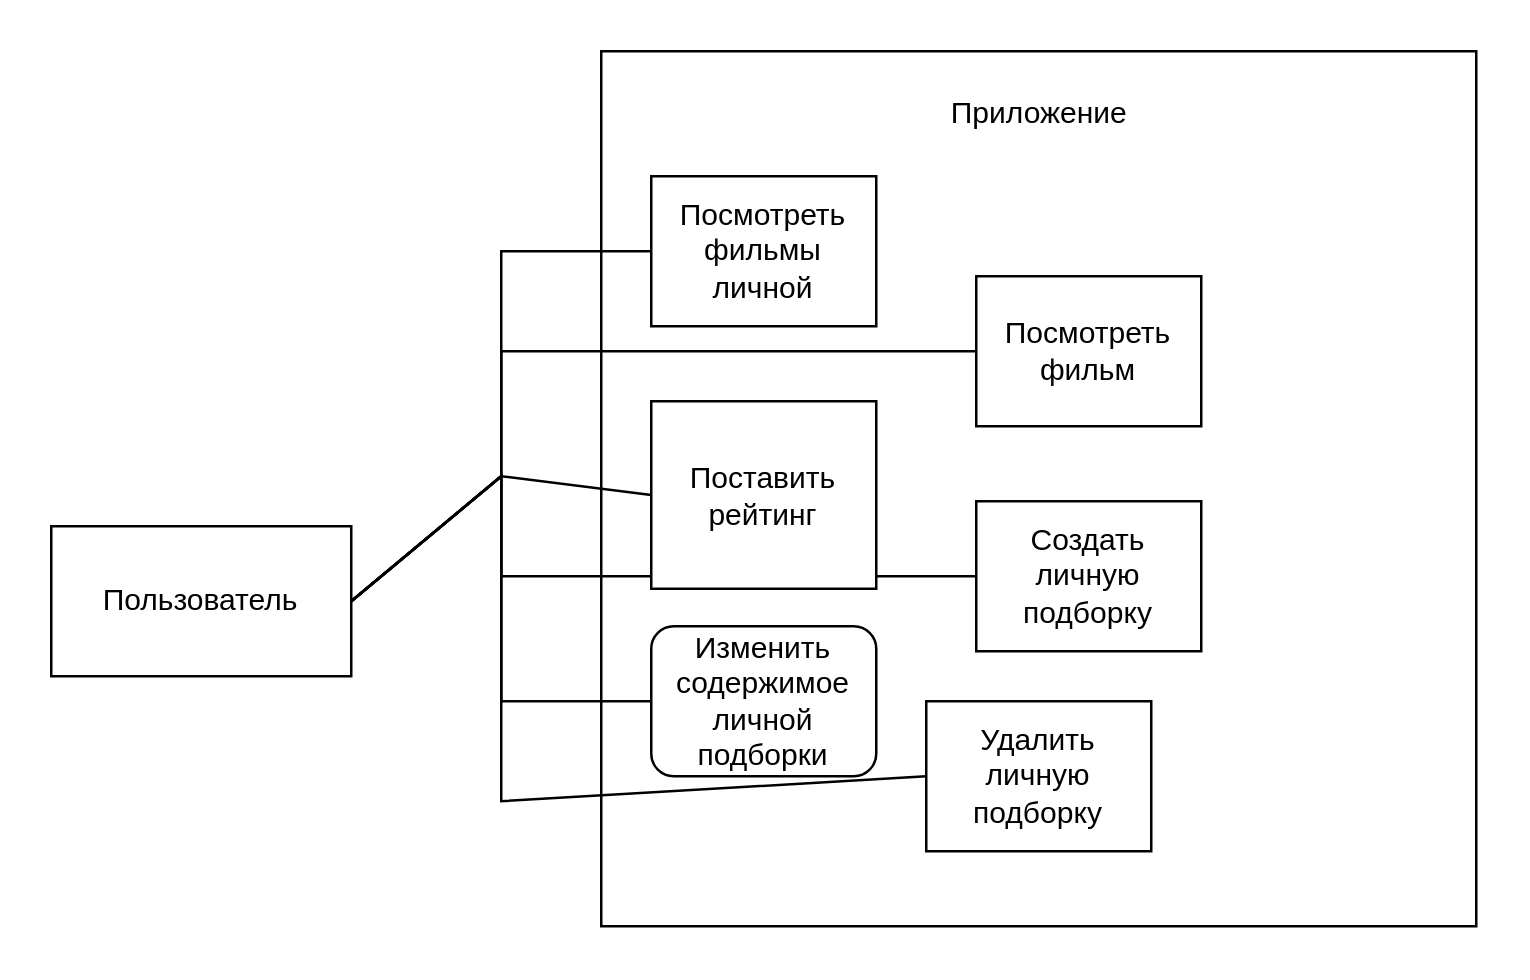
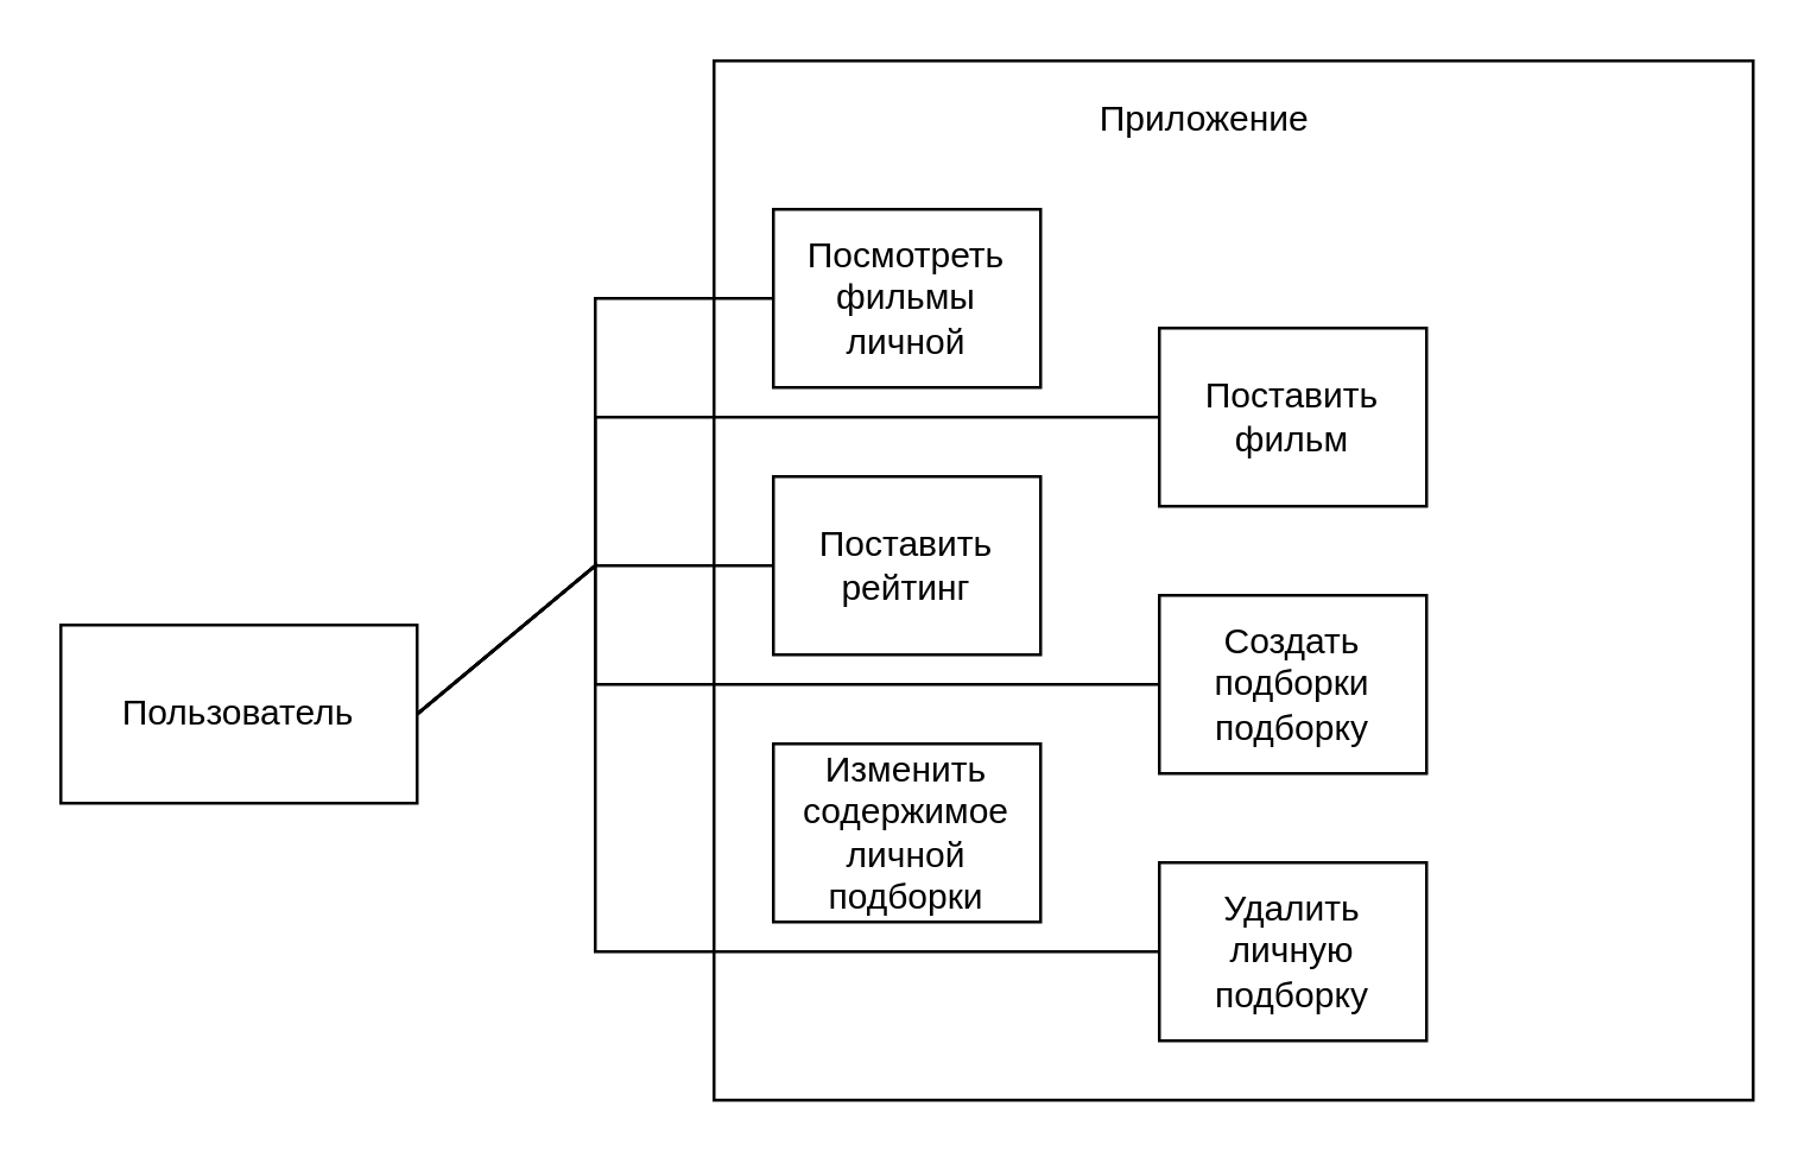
  <mxCell id="0" />
  <mxCell id="1" parent="0" />
  <mxCell id="2" value="" style="whiteSpace=wrap;html=1;" vertex="1" parent="1"><mxGeometry x="240" y="20" width="350" height="350" as="geometry" /></mxCell>
- <mxCell id="3" value="Приложение" style="text;html=1;align=center;verticalAlign=middle;resizable=0;points=[];autosize=1;strokeColor=none;fillColor=none;" vertex="1" parent="1"><mxGeometry x="365" y="30" width="100" height="30" as="geometry" /></mxCell>
+ <mxCell id="3" value="Приложение" style="text;html=1;align=center;verticalAlign=middle;resizable=0;points=[];autosize=1;strokeColor=none;fillColor=none;" vertex="1" parent="1"><mxGeometry x="355" y="25" width="100" height="30" as="geometry" /></mxCell>
  <mxCell id="4" style="edgeStyle=none;html=1;exitX=1;exitY=0.5;exitDx=0;exitDy=0;entryX=0;entryY=0.5;entryDx=0;entryDy=0;endArrow=none;endFill=0;rounded=0;" edge="1" parent="1" source="10" target="11"><mxGeometry relative="1" as="geometry"><Array as="points"><mxPoint x="200" y="190" /><mxPoint x="200" y="100" /></Array></mxGeometry></mxCell>
  <mxCell id="5" style="edgeStyle=none;rounded=0;html=1;exitX=1;exitY=0.5;exitDx=0;exitDy=0;entryX=0;entryY=0.5;entryDx=0;entryDy=0;endArrow=none;endFill=0;" edge="1" parent="1" source="10" target="13"><mxGeometry relative="1" as="geometry"><Array as="points"><mxPoint x="200" y="190" /></Array></mxGeometry></mxCell>
  <mxCell id="6" style="edgeStyle=none;rounded=0;html=1;exitX=1;exitY=0.5;exitDx=0;exitDy=0;entryX=0;entryY=0.5;entryDx=0;entryDy=0;endArrow=none;endFill=0;" edge="1" parent="1" source="10" target="12"><mxGeometry relative="1" as="geometry"><Array as="points"><mxPoint x="200" y="190" /><mxPoint x="200" y="140" /></Array></mxGeometry></mxCell>
  <mxCell id="7" style="edgeStyle=none;rounded=0;html=1;exitX=1;exitY=0.5;exitDx=0;exitDy=0;entryX=0;entryY=0.5;entryDx=0;entryDy=0;endArrow=none;endFill=0;" edge="1" parent="1" source="10" target="14"><mxGeometry relative="1" as="geometry"><Array as="points"><mxPoint x="200" y="190" /><mxPoint x="200" y="230" /></Array></mxGeometry></mxCell>
- <mxCell id="8" style="edgeStyle=none;rounded=0;html=1;exitX=1;exitY=0.5;exitDx=0;exitDy=0;entryX=0;entryY=0.5;entryDx=0;entryDy=0;endArrow=none;endFill=0;" edge="1" parent="1" source="10" target="15"><mxGeometry relative="1" as="geometry"><Array as="points"><mxPoint x="200" y="190" /><mxPoint x="200" y="280" /></Array></mxGeometry></mxCell>
  <mxCell id="9" style="edgeStyle=none;rounded=0;html=1;exitX=1;exitY=0.5;exitDx=0;exitDy=0;entryX=0;entryY=0.5;entryDx=0;entryDy=0;endArrow=none;endFill=0;" edge="1" parent="1" source="10" target="16"><mxGeometry relative="1" as="geometry"><Array as="points"><mxPoint x="200" y="190" /><mxPoint x="200" y="320" /></Array></mxGeometry></mxCell>
  <mxCell id="10" value="Пользователь" style="whiteSpace=wrap;html=1;" vertex="1" parent="1"><mxGeometry x="20" y="210" width="120" height="60" as="geometry" /></mxCell>
  <mxCell id="11" value="Посмотреть фильмы&lt;br&gt;личной" style="whiteSpace=wrap;html=1;" vertex="1" parent="1"><mxGeometry x="260" y="70" width="90" height="60" as="geometry" /></mxCell>
- <mxCell id="12" value="Посмотреть&lt;br&gt;фильм" style="whiteSpace=wrap;html=1;" vertex="1" parent="1"><mxGeometry x="390" y="110" width="90" height="60" as="geometry" /></mxCell>
- <mxCell id="13" value="Поставить рейтинг" style="whiteSpace=wrap;html=1;" vertex="1" parent="1"><mxGeometry x="260" y="160" width="90" height="75" as="geometry" /></mxCell>
- <mxCell id="14" value="Создать личную подборку" style="whiteSpace=wrap;html=1;" vertex="1" parent="1"><mxGeometry x="390" y="200" width="90" height="60" as="geometry" /></mxCell>
- <mxCell id="15" value="Изменить содержимое&lt;br&gt;личной&lt;br&gt;подборки" style="whiteSpace=wrap;html=1;rounded=1;" vertex="1" parent="1"><mxGeometry x="260" y="250" width="90" height="60" as="geometry" /></mxCell>
- <mxCell id="16" value="Удалить&lt;br&gt;личную подборку" style="whiteSpace=wrap;html=1;" vertex="1" parent="1"><mxGeometry x="370" y="280" width="90" height="60" as="geometry" /></mxCell>
+ <mxCell id="12" value="Поставить&lt;br&gt;фильм" style="whiteSpace=wrap;html=1;" vertex="1" parent="1"><mxGeometry x="390" y="110" width="90" height="60" as="geometry" /></mxCell>
+ <mxCell id="13" value="Поставить рейтинг" style="whiteSpace=wrap;html=1;" vertex="1" parent="1"><mxGeometry x="260" y="160" width="90" height="60" as="geometry" /></mxCell>
+ <mxCell id="14" value="Создать подборки подборку" style="whiteSpace=wrap;html=1;" vertex="1" parent="1"><mxGeometry x="390" y="200" width="90" height="60" as="geometry" /></mxCell>
+ <mxCell id="15" value="Изменить содержимое&lt;br&gt;личной&lt;br&gt;подборки" style="whiteSpace=wrap;html=1;" vertex="1" parent="1"><mxGeometry x="260" y="250" width="90" height="60" as="geometry" /></mxCell>
+ <mxCell id="16" value="Удалить&lt;br&gt;личную подборку" style="whiteSpace=wrap;html=1;" vertex="1" parent="1"><mxGeometry x="390" y="290" width="90" height="60" as="geometry" /></mxCell>
